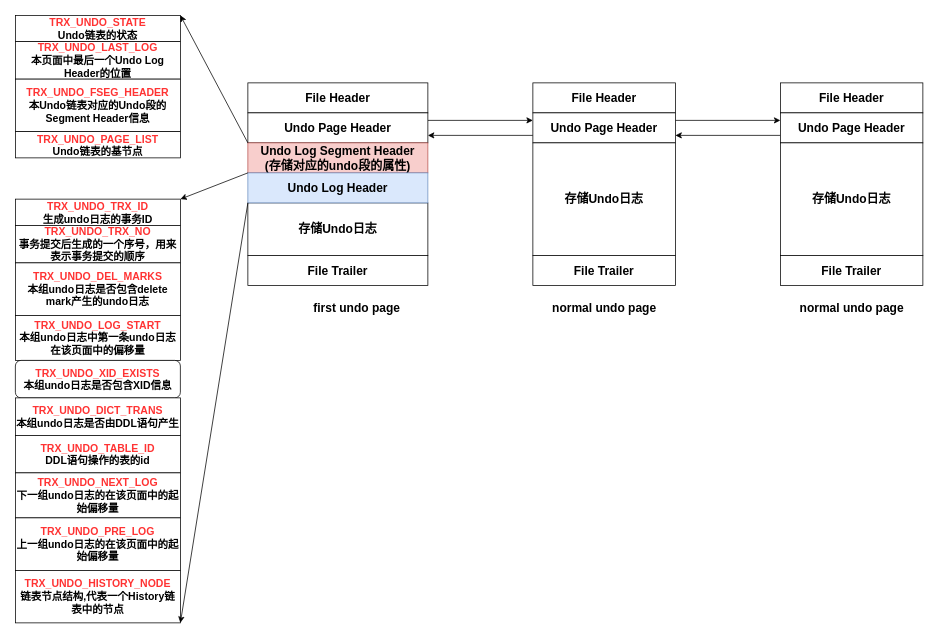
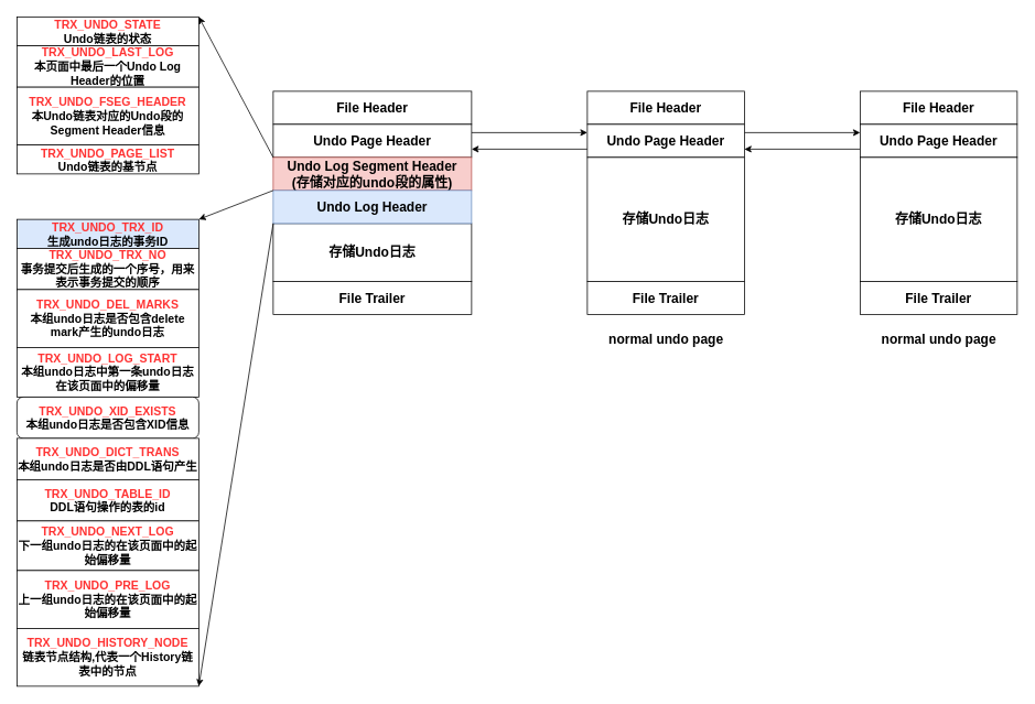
  <mxCell id="0" />
  <mxCell id="1" parent="0" />
  <mxCell id="2" value="&lt;b&gt;&lt;font style=&quot;font-size: 16px&quot;&gt;File Header&lt;/font&gt;&lt;/b&gt;" style="rounded=0;whiteSpace=wrap;html=1;" vertex="1" parent="1"><mxGeometry x="710" y="110" width="190" height="40" as="geometry" /></mxCell>
  <mxCell id="3" style="edgeStyle=orthogonalEdgeStyle;rounded=0;orthogonalLoop=1;jettySize=auto;html=1;exitX=0;exitY=0.75;exitDx=0;exitDy=0;entryX=1;entryY=0.75;entryDx=0;entryDy=0;" edge="1" parent="1" source="5" target="15"><mxGeometry relative="1" as="geometry" /></mxCell>
  <mxCell id="4" style="edgeStyle=orthogonalEdgeStyle;rounded=0;orthogonalLoop=1;jettySize=auto;html=1;exitX=1;exitY=0.25;exitDx=0;exitDy=0;entryX=0;entryY=0.25;entryDx=0;entryDy=0;" edge="1" parent="1" source="5" target="10"><mxGeometry relative="1" as="geometry" /></mxCell>
  <mxCell id="5" value="&lt;span style=&quot;font-size: 16px&quot;&gt;&lt;b&gt;Undo Page Header&lt;/b&gt;&lt;/span&gt;" style="rounded=0;whiteSpace=wrap;html=1;" vertex="1" parent="1"><mxGeometry x="710" y="150" width="190" height="40" as="geometry" /></mxCell>
  <mxCell id="6" value="&lt;span style=&quot;font-size: 16px&quot;&gt;&lt;b&gt;存储Undo日志&lt;/b&gt;&lt;/span&gt;" style="rounded=0;whiteSpace=wrap;html=1;" vertex="1" parent="1"><mxGeometry x="710" y="190" width="190" height="150" as="geometry" /></mxCell>
  <mxCell id="7" value="&lt;b&gt;&lt;font style=&quot;font-size: 16px&quot;&gt;File Trailer&lt;/font&gt;&lt;/b&gt;" style="rounded=0;whiteSpace=wrap;html=1;" vertex="1" parent="1"><mxGeometry x="710" y="340" width="190" height="40" as="geometry" /></mxCell>
  <mxCell id="8" value="&lt;b&gt;&lt;font style=&quot;font-size: 16px&quot;&gt;File Header&lt;/font&gt;&lt;/b&gt;" style="rounded=0;whiteSpace=wrap;html=1;" vertex="1" parent="1"><mxGeometry x="1040" y="110" width="190" height="40" as="geometry" /></mxCell>
  <mxCell id="9" style="edgeStyle=orthogonalEdgeStyle;rounded=0;orthogonalLoop=1;jettySize=auto;html=1;exitX=0;exitY=0.75;exitDx=0;exitDy=0;entryX=1;entryY=0.75;entryDx=0;entryDy=0;" edge="1" parent="1" source="10" target="5"><mxGeometry relative="1" as="geometry" /></mxCell>
  <mxCell id="10" value="&lt;span style=&quot;font-size: 16px&quot;&gt;&lt;b&gt;Undo Page Header&lt;/b&gt;&lt;/span&gt;" style="rounded=0;whiteSpace=wrap;html=1;" vertex="1" parent="1"><mxGeometry x="1040" y="150" width="190" height="40" as="geometry" /></mxCell>
  <mxCell id="11" value="&lt;span style=&quot;font-size: 16px&quot;&gt;&lt;b&gt;存储Undo日志&lt;/b&gt;&lt;/span&gt;" style="rounded=0;whiteSpace=wrap;html=1;" vertex="1" parent="1"><mxGeometry x="1040" y="190" width="190" height="150" as="geometry" /></mxCell>
  <mxCell id="12" value="&lt;b&gt;&lt;font style=&quot;font-size: 16px&quot;&gt;File Trailer&lt;/font&gt;&lt;/b&gt;" style="rounded=0;whiteSpace=wrap;html=1;" vertex="1" parent="1"><mxGeometry x="1040" y="340" width="190" height="40" as="geometry" /></mxCell>
  <mxCell id="13" value="&lt;b&gt;&lt;font style=&quot;font-size: 16px&quot;&gt;File Header&lt;/font&gt;&lt;/b&gt;" style="rounded=0;whiteSpace=wrap;html=1;" vertex="1" parent="1"><mxGeometry x="330" y="110" width="240" height="40" as="geometry" /></mxCell>
  <mxCell id="14" style="edgeStyle=orthogonalEdgeStyle;rounded=0;orthogonalLoop=1;jettySize=auto;html=1;exitX=1;exitY=0.25;exitDx=0;exitDy=0;entryX=0;entryY=0.25;entryDx=0;entryDy=0;" edge="1" parent="1" source="15" target="5"><mxGeometry relative="1" as="geometry" /></mxCell>
  <mxCell id="15" value="&lt;span style=&quot;font-size: 16px&quot;&gt;&lt;b&gt;Undo Page Header&lt;/b&gt;&lt;/span&gt;" style="rounded=0;whiteSpace=wrap;html=1;" vertex="1" parent="1"><mxGeometry x="330" y="150" width="240" height="40" as="geometry" /></mxCell>
  <mxCell id="16" value="&lt;span style=&quot;font-size: 16px&quot;&gt;&lt;b&gt;存储Undo日志&lt;/b&gt;&lt;/span&gt;" style="rounded=0;whiteSpace=wrap;html=1;" vertex="1" parent="1"><mxGeometry x="330" y="270" width="240" height="70" as="geometry" /></mxCell>
  <mxCell id="17" value="&lt;b&gt;&lt;font style=&quot;font-size: 16px&quot;&gt;File Trailer&lt;/font&gt;&lt;/b&gt;" style="rounded=0;whiteSpace=wrap;html=1;" vertex="1" parent="1"><mxGeometry x="330" y="340" width="240" height="40" as="geometry" /></mxCell>
  <mxCell id="18" value="&lt;span style=&quot;font-size: 16px&quot;&gt;&lt;b&gt;Undo Log Segment Header&lt;br&gt;(存储对应的undo段的属性)&lt;br&gt;&lt;/b&gt;&lt;/span&gt;" style="rounded=0;whiteSpace=wrap;html=1;fillColor=#f8cecc;strokeColor=#b85450;" vertex="1" parent="1"><mxGeometry x="330" y="190" width="240" height="40" as="geometry" /></mxCell>
  <mxCell id="19" value="&lt;span style=&quot;font-size: 16px&quot;&gt;&lt;b&gt;Undo Log Header&lt;/b&gt;&lt;/span&gt;" style="rounded=0;whiteSpace=wrap;html=1;fillColor=#dae8fc;strokeColor=#6c8ebf;" vertex="1" parent="1"><mxGeometry x="330" y="230" width="240" height="40" as="geometry" /></mxCell>
- <mxCell id="20" value="&lt;b&gt;&lt;font style=&quot;font-size: 16px&quot;&gt;first undo page&lt;/font&gt;&lt;/b&gt;" style="text;html=1;strokeColor=none;fillColor=none;align=center;verticalAlign=middle;whiteSpace=wrap;rounded=0;" vertex="1" parent="1"><mxGeometry x="397.5" y="400" width="155" height="20" as="geometry" /></mxCell>
  <mxCell id="21" value="&lt;b&gt;&lt;font style=&quot;font-size: 16px&quot;&gt;normal undo page&lt;/font&gt;&lt;/b&gt;" style="text;html=1;strokeColor=none;fillColor=none;align=center;verticalAlign=middle;whiteSpace=wrap;rounded=0;" vertex="1" parent="1"><mxGeometry x="727.5" y="400" width="155" height="20" as="geometry" /></mxCell>
  <mxCell id="22" value="&lt;b&gt;&lt;font style=&quot;font-size: 16px&quot;&gt;normal undo page&lt;/font&gt;&lt;/b&gt;" style="text;html=1;strokeColor=none;fillColor=none;align=center;verticalAlign=middle;whiteSpace=wrap;rounded=0;" vertex="1" parent="1"><mxGeometry x="1057.5" y="400" width="155" height="20" as="geometry" /></mxCell>
  <mxCell id="23" value="&lt;b style=&quot;font-size: 14px&quot;&gt;&lt;font style=&quot;font-size: 14px&quot;&gt;&lt;font color=&quot;#ff3333&quot;&gt;TRX_UNDO_STATE&lt;/font&gt;&lt;br&gt;Undo链表的状态&lt;br&gt;&lt;/font&gt;&lt;/b&gt;" style="rounded=0;whiteSpace=wrap;html=1;" vertex="1" parent="1"><mxGeometry x="20" width="220" height="35" as="geometry" y="20" /></mxCell>
  <mxCell id="24" value="&lt;b style=&quot;font-size: 14px&quot;&gt;&lt;font style=&quot;font-size: 14px&quot;&gt;&lt;font color=&quot;#ff3333&quot;&gt;TRX_UNDO_LAST_LOG&lt;/font&gt;&lt;br&gt;本页面中最后一个Undo Log Header的位置&lt;br&gt;&lt;/font&gt;&lt;/b&gt;" style="rounded=0;whiteSpace=wrap;html=1;" vertex="1" parent="1"><mxGeometry x="20" y="55" width="220" height="50" as="geometry" /></mxCell>
  <mxCell id="25" value="&lt;b style=&quot;font-size: 14px&quot;&gt;&lt;font style=&quot;font-size: 14px&quot;&gt;&lt;font color=&quot;#ff3333&quot;&gt;TRX_UNDO_FSEG_HEADER&lt;/font&gt;&lt;br&gt;本Undo链表对应的Undo段的Segment Header信息&lt;br&gt;&lt;/font&gt;&lt;/b&gt;" style="rounded=0;whiteSpace=wrap;html=1;" vertex="1" parent="1"><mxGeometry x="20" y="105" width="220" height="70" as="geometry" /></mxCell>
  <mxCell id="26" value="&lt;b style=&quot;font-size: 14px&quot;&gt;&lt;font style=&quot;font-size: 14px&quot;&gt;&lt;font color=&quot;#ff3333&quot;&gt;TRX_UNDO_PAGE_LIST&lt;/font&gt;&lt;br&gt;Undo链表的基节点&lt;br&gt;&lt;/font&gt;&lt;/b&gt;" style="rounded=0;whiteSpace=wrap;html=1;" vertex="1" parent="1"><mxGeometry x="20" y="175" width="220" height="35" as="geometry" /></mxCell>
  <mxCell id="27" value="" style="endArrow=classic;html=1;entryX=1;entryY=0;entryDx=0;entryDy=0;exitX=0;exitY=1;exitDx=0;exitDy=0;" edge="1" parent="1" source="15" target="23"><mxGeometry width="50" height="50" relative="1" as="geometry"><mxPoint x="320" y="130" as="sourcePoint" /><mxPoint x="370" y="80" as="targetPoint" /></mxGeometry></mxCell>
- <mxCell id="28" value="&lt;b style=&quot;font-size: 14px&quot;&gt;&lt;font style=&quot;font-size: 14px&quot;&gt;&lt;font color=&quot;#ff3333&quot;&gt;TRX_UNDO_TRX_ID&lt;/font&gt;&lt;br&gt;生成undo日志的事务ID&lt;br&gt;&lt;/font&gt;&lt;/b&gt;" style="rounded=0;whiteSpace=wrap;html=1;" vertex="1" parent="1"><mxGeometry x="20" y="265" width="220" height="35" as="geometry" /></mxCell>
+ <mxCell id="28" value="&lt;b style=&quot;font-size: 14px&quot;&gt;&lt;font style=&quot;font-size: 14px&quot;&gt;&lt;font color=&quot;#ff3333&quot;&gt;TRX_UNDO_TRX_ID&lt;/font&gt;&lt;br&gt;生成undo日志的事务ID&lt;br&gt;&lt;/font&gt;&lt;/b&gt;" style="rounded=0;whiteSpace=wrap;html=1;fillColor=#dae8fc;" vertex="1" parent="1"><mxGeometry x="20" y="265" width="220" height="35" as="geometry" /></mxCell>
  <mxCell id="29" value="&lt;b style=&quot;font-size: 14px&quot;&gt;&lt;font style=&quot;font-size: 14px&quot;&gt;&lt;font color=&quot;#ff3333&quot;&gt;TRX_UNDO_TRX_NO&lt;/font&gt;&lt;br&gt;事务提交后生成的一个序号，用来表示事务提交的顺序&lt;br&gt;&lt;/font&gt;&lt;/b&gt;" style="rounded=0;whiteSpace=wrap;html=1;" vertex="1" parent="1"><mxGeometry x="20" y="300" width="220" height="50" as="geometry" /></mxCell>
  <mxCell id="30" value="&lt;b style=&quot;font-size: 14px&quot;&gt;&lt;font style=&quot;font-size: 14px&quot;&gt;&lt;font color=&quot;#ff3333&quot;&gt;TRX_UNDO_DEL_MARKS&lt;/font&gt;&lt;br&gt;本组undo日志是否包含delete mark产生的undo日志&lt;br&gt;&lt;/font&gt;&lt;/b&gt;" style="rounded=0;whiteSpace=wrap;html=1;" vertex="1" parent="1"><mxGeometry x="20" y="350" width="220" height="70" as="geometry" /></mxCell>
  <mxCell id="31" value="&lt;b style=&quot;font-size: 14px&quot;&gt;&lt;font style=&quot;font-size: 14px&quot;&gt;&lt;font color=&quot;#ff3333&quot;&gt;TRX_UNDO_LOG_START&lt;/font&gt;&lt;br&gt;本组undo日志中第一条undo日志在该页面中的偏移量&lt;br&gt;&lt;/font&gt;&lt;/b&gt;" style="rounded=0;whiteSpace=wrap;html=1;" vertex="1" parent="1"><mxGeometry x="20" y="420" width="220" height="60" as="geometry" /></mxCell>
  <mxCell id="32" value="&lt;b style=&quot;font-size: 14px&quot;&gt;&lt;font style=&quot;font-size: 14px&quot;&gt;&lt;font color=&quot;#ff3333&quot;&gt;TRX_UNDO_XID_EXISTS&lt;/font&gt;&lt;br&gt;本组undo日志是否包含XID信息&lt;br&gt;&lt;/font&gt;&lt;/b&gt;" style="whiteSpace=wrap;html=1;rounded=1;" vertex="1" parent="1"><mxGeometry x="20" y="480" width="220" height="50" as="geometry" /></mxCell>
  <mxCell id="33" value="&lt;b style=&quot;font-size: 14px&quot;&gt;&lt;font style=&quot;font-size: 14px&quot;&gt;&lt;font color=&quot;#ff3333&quot;&gt;TRX_UNDO_DICT_TRANS&lt;/font&gt;&lt;br&gt;本组undo日志是否由DDL语句产生&lt;br&gt;&lt;/font&gt;&lt;/b&gt;" style="rounded=0;whiteSpace=wrap;html=1;" vertex="1" parent="1"><mxGeometry x="20" y="530" width="220" height="50" as="geometry" /></mxCell>
  <mxCell id="34" value="&lt;b style=&quot;font-size: 14px&quot;&gt;&lt;font style=&quot;font-size: 14px&quot;&gt;&lt;font color=&quot;#ff3333&quot;&gt;TRX_UNDO_TABLE_ID&lt;/font&gt;&lt;br&gt;DDL语句操作的表的id&lt;br&gt;&lt;/font&gt;&lt;/b&gt;" style="rounded=0;whiteSpace=wrap;html=1;" vertex="1" parent="1"><mxGeometry x="20" y="580" width="220" height="50" as="geometry" /></mxCell>
  <mxCell id="35" value="&lt;b style=&quot;font-size: 14px&quot;&gt;&lt;font style=&quot;font-size: 14px&quot;&gt;&lt;font color=&quot;#ff3333&quot;&gt;TRX_UNDO_NEXT_LOG&lt;/font&gt;&lt;br&gt;下一组undo日志的在该页面中的起始偏移量&lt;br&gt;&lt;/font&gt;&lt;/b&gt;" style="rounded=0;whiteSpace=wrap;html=1;" vertex="1" parent="1"><mxGeometry x="20" y="630" width="220" height="60" as="geometry" /></mxCell>
  <mxCell id="36" value="&lt;b style=&quot;font-size: 14px&quot;&gt;&lt;font style=&quot;font-size: 14px&quot;&gt;&lt;font color=&quot;#ff3333&quot;&gt;TRX_UNDO_PRE_LOG&lt;/font&gt;&lt;br&gt;上一组undo日志的在该页面中的起始偏移量&lt;br&gt;&lt;/font&gt;&lt;/b&gt;" style="rounded=0;whiteSpace=wrap;html=1;" vertex="1" parent="1"><mxGeometry x="20" y="690" width="220" height="70" as="geometry" /></mxCell>
  <mxCell id="37" value="&lt;b style=&quot;font-size: 14px&quot;&gt;&lt;font style=&quot;font-size: 14px&quot;&gt;&lt;font color=&quot;#ff3333&quot;&gt;TRX_UNDO_HISTORY_NODE&lt;/font&gt;&lt;br&gt;链表节点结构,代表一个History链表中的节点&lt;br&gt;&lt;/font&gt;&lt;/b&gt;" style="rounded=0;whiteSpace=wrap;html=1;" vertex="1" parent="1"><mxGeometry x="20" y="760" width="220" height="70" as="geometry" /></mxCell>
  <mxCell id="38" value="" style="endArrow=classic;html=1;entryX=1;entryY=0;entryDx=0;entryDy=0;" edge="1" parent="1" target="28"><mxGeometry width="50" height="50" relative="1" as="geometry"><mxPoint x="330" y="230" as="sourcePoint" /><mxPoint x="250" y="220" as="targetPoint" /></mxGeometry></mxCell>
  <mxCell id="39" value="" style="endArrow=classic;html=1;entryX=1;entryY=1;entryDx=0;entryDy=0;" edge="1" parent="1" target="37"><mxGeometry width="50" height="50" relative="1" as="geometry"><mxPoint x="330" y="270" as="sourcePoint" /><mxPoint x="240" y="305" as="targetPoint" /></mxGeometry></mxCell>
